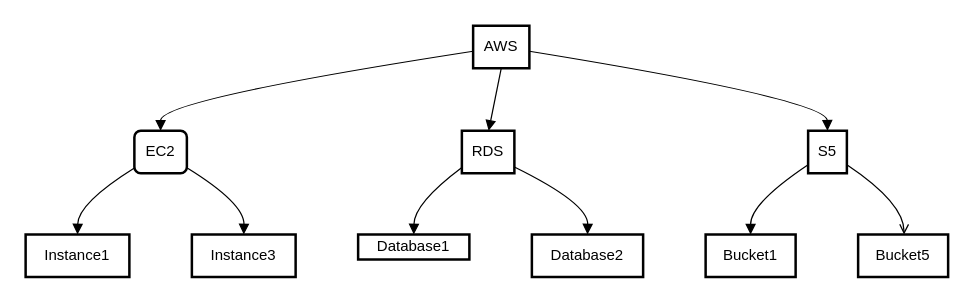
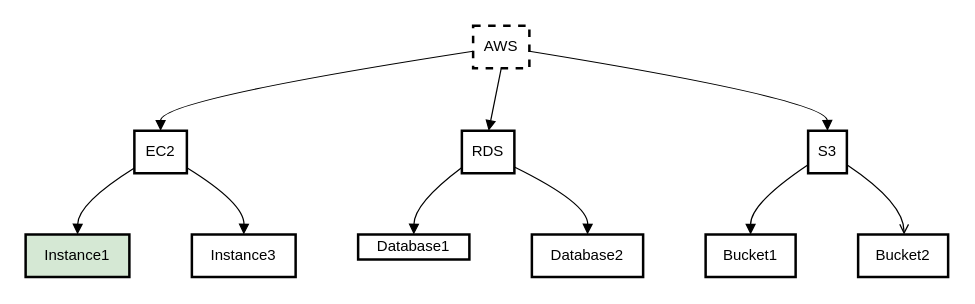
  <mxCell id="0" />
  <mxCell id="1" parent="0" />
- <mxCell id="2" value="AWS" style="whiteSpace=wrap;strokeWidth=2;" vertex="1" parent="1"><mxGeometry x="378" width="45" height="34" as="geometry" y="20" /></mxCell>
- <mxCell id="3" value="EC2" style="whiteSpace=wrap;strokeWidth=2;rounded=1;" vertex="1" parent="1"><mxGeometry x="107" y="104" width="42" height="34" as="geometry" /></mxCell>
+ <mxCell id="2" value="AWS" style="whiteSpace=wrap;strokeWidth=2;dashed=1;" vertex="1" parent="1"><mxGeometry x="378" width="45" height="34" as="geometry" y="20" /></mxCell>
+ <mxCell id="3" value="EC2" style="whiteSpace=wrap;strokeWidth=2;" vertex="1" parent="1"><mxGeometry x="107" y="104" width="42" height="34" as="geometry" /></mxCell>
  <mxCell id="4" value="RDS" style="whiteSpace=wrap;strokeWidth=2;" vertex="1" parent="1"><mxGeometry x="369" y="104" width="42" height="34" as="geometry" /></mxCell>
- <mxCell id="5" value="S5" style="whiteSpace=wrap;strokeWidth=2;" vertex="1" parent="1"><mxGeometry x="646" y="104" width="31" height="34" as="geometry" /></mxCell>
- <mxCell id="6" value="Instance1" style="whiteSpace=wrap;strokeWidth=2;" vertex="1" parent="1"><mxGeometry y="187" width="83" height="34" as="geometry" x="20" /></mxCell>
+ <mxCell id="5" value="S3" style="whiteSpace=wrap;strokeWidth=2;" vertex="1" parent="1"><mxGeometry x="646" y="104" width="31" height="34" as="geometry" /></mxCell>
+ <mxCell id="6" value="Instance1" style="whiteSpace=wrap;strokeWidth=2;fillColor=#d5e8d4;" vertex="1" parent="1"><mxGeometry y="187" width="83" height="34" as="geometry" x="20" /></mxCell>
  <mxCell id="7" value="Instance3" style="whiteSpace=wrap;strokeWidth=2;" vertex="1" parent="1"><mxGeometry x="153" y="187" width="83" height="34" as="geometry" /></mxCell>
  <mxCell id="8" value="Database1" style="whiteSpace=wrap;strokeWidth=2;" vertex="1" parent="1"><mxGeometry x="286" y="187" width="89" height="20" as="geometry" /></mxCell>
  <mxCell id="9" value="Database2" style="whiteSpace=wrap;strokeWidth=2;" vertex="1" parent="1"><mxGeometry x="425" y="187" width="89" height="34" as="geometry" /></mxCell>
  <mxCell id="10" value="Bucket1" style="whiteSpace=wrap;strokeWidth=2;" vertex="1" parent="1"><mxGeometry x="564" y="187" width="72" height="34" as="geometry" /></mxCell>
- <mxCell id="11" value="Bucket5" style="whiteSpace=wrap;strokeWidth=2;" vertex="1" parent="1"><mxGeometry x="686" y="187" width="72" height="34" as="geometry" /></mxCell>
+ <mxCell id="11" value="Bucket2" style="whiteSpace=wrap;strokeWidth=2;" vertex="1" parent="1"><mxGeometry x="686" y="187" width="72" height="34" as="geometry" /></mxCell>
  <mxCell id="12" value="" style="curved=1;startArrow=none;endArrow=block;exitX=0;exitY=0.6;entryX=0.5;entryY=-0.01;" edge="1" parent="1" source="2" target="3"><mxGeometry relative="1" as="geometry"><Array as="points"><mxPoint x="128" y="79" /></Array></mxGeometry></mxCell>
  <mxCell id="13" value="" style="curved=1;startArrow=none;endArrow=block;exitX=0.5;exitY=0.99;entryX=0.51;entryY=-0.01;" edge="1" parent="1" source="2" target="4"><mxGeometry relative="1" as="geometry"><Array as="points" /></mxGeometry></mxCell>
  <mxCell id="14" value="" style="curved=1;startArrow=none;endArrow=block;exitX=1;exitY=0.6;entryX=0.5;entryY=-0.01;" edge="1" parent="1" source="2" target="5"><mxGeometry relative="1" as="geometry"><Array as="points"><mxPoint x="661" y="79" /></Array></mxGeometry></mxCell>
  <mxCell id="15" value="" style="curved=1;startArrow=none;endArrow=block;exitX=0.01;exitY=0.87;entryX=0.5;entryY=0.01;" edge="1" parent="1" source="3" target="6"><mxGeometry relative="1" as="geometry"><Array as="points"><mxPoint x="62" y="162" /></Array></mxGeometry></mxCell>
  <mxCell id="16" value="" style="curved=1;startArrow=none;endArrow=block;exitX=1;exitY=0.87;entryX=0.5;entryY=0.01;" edge="1" parent="1" source="3" target="7"><mxGeometry relative="1" as="geometry"><Array as="points"><mxPoint x="195" y="162" /></Array></mxGeometry></mxCell>
  <mxCell id="17" value="" style="curved=1;startArrow=none;endArrow=block;exitX=0.01;exitY=0.86;entryX=0.5;entryY=0.01;" edge="1" parent="1" source="4" target="8"><mxGeometry relative="1" as="geometry"><Array as="points"><mxPoint x="331" y="162" /></Array></mxGeometry></mxCell>
  <mxCell id="18" value="" style="curved=1;startArrow=none;endArrow=block;exitX=1.01;exitY=0.86;entryX=0.5;entryY=0.01;" edge="1" parent="1" source="4" target="9"><mxGeometry relative="1" as="geometry"><Array as="points"><mxPoint x="470" y="162" /></Array></mxGeometry></mxCell>
  <mxCell id="19" value="" style="curved=1;startArrow=none;endArrow=block;exitX=0;exitY=0.8;entryX=0.5;entryY=0.01;" edge="1" parent="1" source="5" target="10"><mxGeometry relative="1" as="geometry"><Array as="points"><mxPoint x="600" y="162" /></Array></mxGeometry></mxCell>
  <mxCell id="20" value="" style="curved=1;startArrow=none;endArrow=open;exitX=1;exitY=0.8;entryX=0.51;entryY=0.01;" edge="1" parent="1" source="5" target="11"><mxGeometry relative="1" as="geometry"><Array as="points"><mxPoint x="723" y="162" /></Array></mxGeometry></mxCell>
